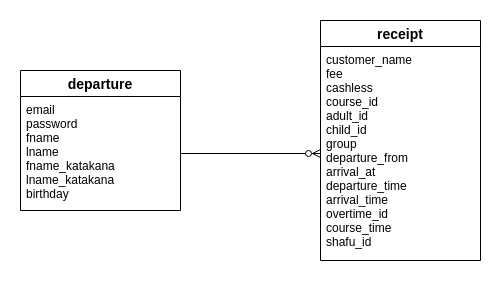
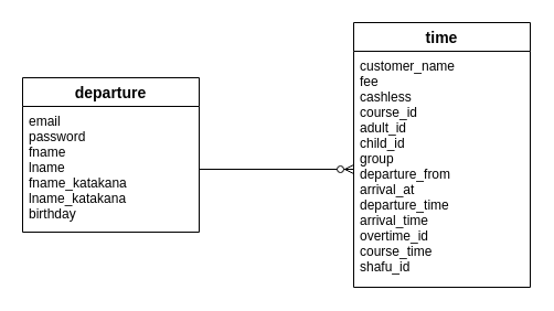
  <mxCell id="0" />
  <mxCell id="1" parent="0" />
- <mxCell id="2" value="receipt" style="swimlane;fontStyle=1;childLayout=stackLayout;horizontal=1;startSize=26;horizontalStack=0;resizeParent=1;resizeParentMax=0;resizeLast=0;collapsible=1;marginBottom=0;align=center;fontSize=14;" parent="1" vertex="1"><mxGeometry x="320" y="20" width="160" height="240" as="geometry" /></mxCell>
+ <mxCell id="2" value="time" style="swimlane;fontStyle=1;childLayout=stackLayout;horizontal=1;startSize=26;horizontalStack=0;resizeParent=1;resizeParentMax=0;resizeLast=0;collapsible=1;marginBottom=0;align=center;fontSize=14;" parent="1" vertex="1"><mxGeometry x="320" y="20" width="160" height="240" as="geometry" /></mxCell>
  <mxCell id="3" value="customer_name&#10;fee&#10;cashless&#10;course_id&#10;adult_id&#10;child_id&#10;group&#10;departure_from&#10;arrival_at&#10;departure_time&#10;arrival_time&#10;overtime_id&#10;course_time&#10;shafu_id" style="text;strokeColor=none;fillColor=none;spacingLeft=4;spacingRight=4;overflow=hidden;rotatable=0;points=[[0,0.5],[1,0.5]];portConstraint=eastwest;fontSize=12;" parent="2" vertex="1"><mxGeometry y="26" width="160" height="214" as="geometry" /></mxCell>
  <mxCell id="4" style="edgeStyle=orthogonalEdgeStyle;rounded=0;orthogonalLoop=1;jettySize=auto;html=1;entryX=0;entryY=0.5;entryDx=0;entryDy=0;endArrow=ERzeroToMany;endFill=1;" parent="1" source="6" target="3" edge="1"><mxGeometry relative="1" as="geometry" /></mxCell>
  <mxCell id="5" value="departure" style="swimlane;fontStyle=1;childLayout=stackLayout;horizontal=1;startSize=26;horizontalStack=0;resizeParent=1;resizeParentMax=0;resizeLast=0;collapsible=1;marginBottom=0;align=center;fontSize=14;" parent="1" vertex="1"><mxGeometry x="20" y="70" width="160" height="140" as="geometry" /></mxCell>
  <mxCell id="6" value="email&#10;password&#10;fname&#10;lname&#10;fname_katakana&#10;lname_katakana&#10;birthday" style="text;strokeColor=none;fillColor=none;spacingLeft=4;spacingRight=4;overflow=hidden;rotatable=0;points=[[0,0.5],[1,0.5]];portConstraint=eastwest;fontSize=12;" parent="5" vertex="1"><mxGeometry y="26" width="160" height="114" as="geometry" /></mxCell>
